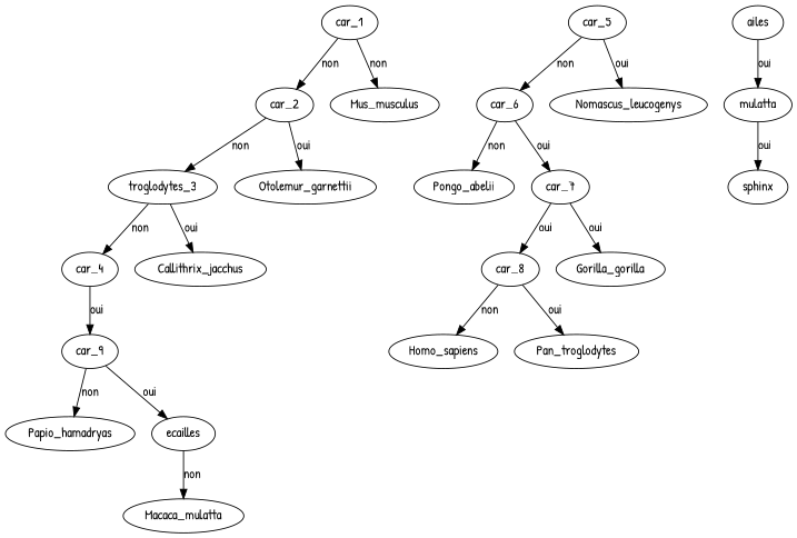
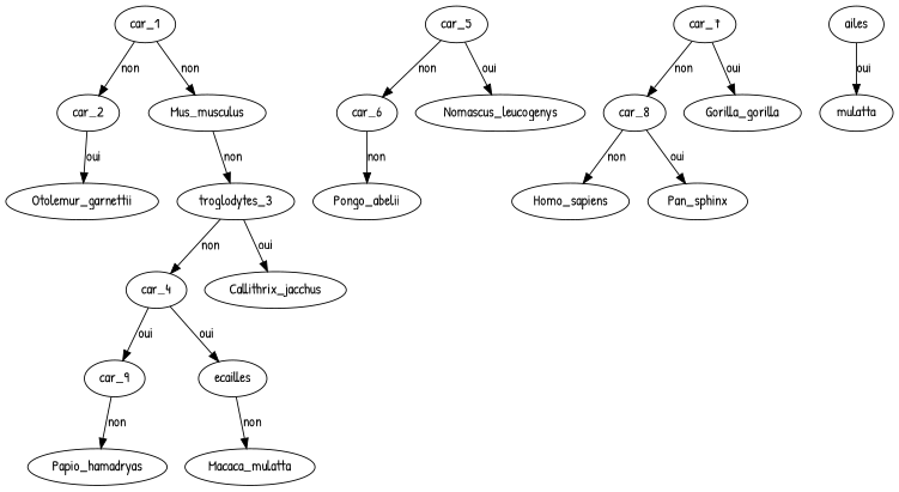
  digraph {
    fontname="Patrick Hand"
    node [fontname="Patrick Hand"]
    edge [fontname="Patrick Hand"]
    car_1
    car_2
    Mus_musculus
    n4 [label=troglodytes_3]
    Otolemur_garnettii
    car_4
    Callithrix_jacchus
    car_9
    car_5
    car_6
    Nomascus_leucogenys
    Papio_hamadryas
    ecailles
    Pongo_abelii
    car_7
    car_8
    Gorilla_gorilla
    Homo_sapiens
-   Pan_troglodytes
+   Pan_troglodytes [label=Pan_sphinx]
    Macaca_mulatta
    n21 [label=mulatta]
    ailes
-   sphinx
    car_1 -> car_2 [label=non]
    car_1 -> Mus_musculus [label=non]
-   car_2 -> n4 [label=non]
+   Mus_musculus -> n4 [label=non]
    car_2 -> Otolemur_garnettii [label=oui]
    n4 -> car_4 [label=non]
    n4 -> Callithrix_jacchus [label=oui]
    car_4 -> car_9 [label=oui]
    car_9 -> Papio_hamadryas [label=non]
-   car_9 -> ecailles [label=oui]
+   car_4 -> ecailles [label=oui]
    car_5 -> car_6 [label=non]
    car_5 -> Nomascus_leucogenys [label=oui]
    car_6 -> Pongo_abelii [label=non]
-   car_6 -> car_7 [label=oui]
    ecailles -> Macaca_mulatta [label=non]
-   car_7 -> car_8 [label=oui]
+   car_7 -> car_8 [label=non]
    car_7 -> Gorilla_gorilla [label=oui]
    car_8 -> Homo_sapiens [label=non]
    car_8 -> Pan_troglodytes [label=oui]
-   n21 -> sphinx [label=oui]
    ailes -> n21 [label=oui]
  }
